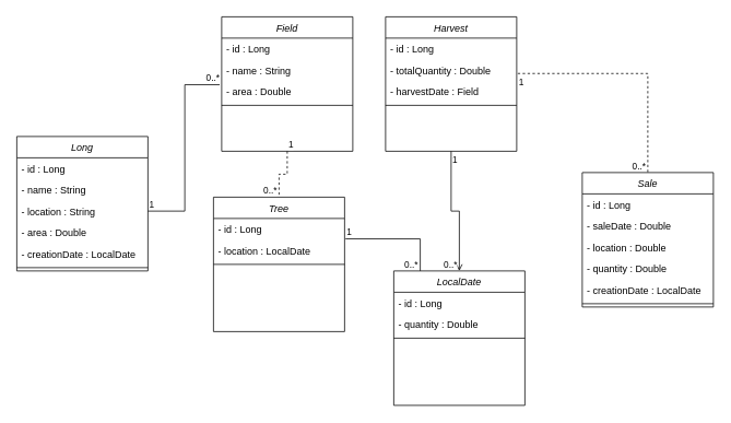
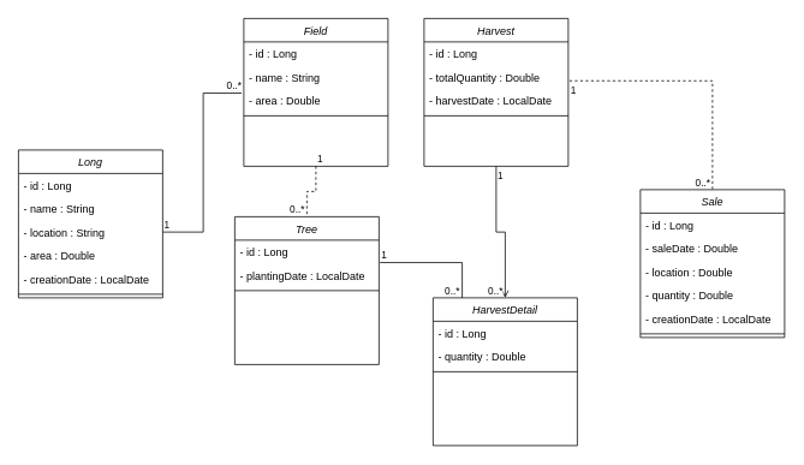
  <mxCell id="0" />
  <mxCell id="1" parent="0" />
  <mxCell id="2" value="Long" style="swimlane;fontStyle=2;align=center;verticalAlign=top;childLayout=stackLayout;horizontal=1;startSize=26;horizontalStack=0;resizeParent=1;resizeLast=0;collapsible=1;marginBottom=0;rounded=0;shadow=0;strokeWidth=1;" parent="1" vertex="1"><mxGeometry x="20" y="166" width="160" height="164" as="geometry"><mxRectangle x="230" y="140" width="160" height="26" as="alternateBounds" /></mxGeometry></mxCell>
  <mxCell id="3" value="- id : Long" style="text;align=left;verticalAlign=top;spacingLeft=4;spacingRight=4;overflow=hidden;rotatable=0;points=[[0,0.5],[1,0.5]];portConstraint=eastwest;" parent="2" vertex="1"><mxGeometry y="26" width="160" height="26" as="geometry" /></mxCell>
  <mxCell id="4" value="- name : String" style="text;align=left;verticalAlign=top;spacingLeft=4;spacingRight=4;overflow=hidden;rotatable=0;points=[[0,0.5],[1,0.5]];portConstraint=eastwest;" vertex="1" parent="2"><mxGeometry y="52" width="160" height="26" as="geometry" /></mxCell>
  <mxCell id="5" value="- location : String" style="text;align=left;verticalAlign=top;spacingLeft=4;spacingRight=4;overflow=hidden;rotatable=0;points=[[0,0.5],[1,0.5]];portConstraint=eastwest;" vertex="1" parent="2"><mxGeometry y="78" width="160" height="26" as="geometry" /></mxCell>
  <mxCell id="6" value="- area : Double " style="text;align=left;verticalAlign=top;spacingLeft=4;spacingRight=4;overflow=hidden;rotatable=0;points=[[0,0.5],[1,0.5]];portConstraint=eastwest;" vertex="1" parent="2"><mxGeometry y="104" width="160" height="26" as="geometry" /></mxCell>
  <mxCell id="7" value="- creationDate : LocalDate" style="text;align=left;verticalAlign=top;spacingLeft=4;spacingRight=4;overflow=hidden;rotatable=0;points=[[0,0.5],[1,0.5]];portConstraint=eastwest;" vertex="1" parent="2"><mxGeometry y="130" width="160" height="26" as="geometry" /></mxCell>
  <mxCell id="8" value="" style="line;html=1;strokeWidth=1;align=left;verticalAlign=middle;spacingTop=-1;spacingLeft=3;spacingRight=3;rotatable=0;labelPosition=right;points=[];portConstraint=eastwest;" parent="2" vertex="1"><mxGeometry y="156" width="160" height="8" as="geometry" /></mxCell>
  <mxCell id="9" value="Field" style="swimlane;fontStyle=2;align=center;verticalAlign=top;childLayout=stackLayout;horizontal=1;startSize=26;horizontalStack=0;resizeParent=1;resizeLast=0;collapsible=1;marginBottom=0;rounded=0;shadow=0;strokeWidth=1;" vertex="1" parent="1"><mxGeometry x="270" y="20" width="160" height="164" as="geometry"><mxRectangle x="230" y="140" width="160" height="26" as="alternateBounds" /></mxGeometry></mxCell>
  <mxCell id="10" value="- id : Long" style="text;align=left;verticalAlign=top;spacingLeft=4;spacingRight=4;overflow=hidden;rotatable=0;points=[[0,0.5],[1,0.5]];portConstraint=eastwest;" vertex="1" parent="9"><mxGeometry y="26" width="160" height="26" as="geometry" /></mxCell>
  <mxCell id="11" value="- name : String" style="text;align=left;verticalAlign=top;spacingLeft=4;spacingRight=4;overflow=hidden;rotatable=0;points=[[0,0.5],[1,0.5]];portConstraint=eastwest;" vertex="1" parent="9"><mxGeometry y="52" width="160" height="26" as="geometry" /></mxCell>
  <mxCell id="12" value="- area : Double " style="text;align=left;verticalAlign=top;spacingLeft=4;spacingRight=4;overflow=hidden;rotatable=0;points=[[0,0.5],[1,0.5]];portConstraint=eastwest;" vertex="1" parent="9"><mxGeometry y="78" width="160" height="26" as="geometry" /></mxCell>
  <mxCell id="13" value="" style="line;html=1;strokeWidth=1;align=left;verticalAlign=middle;spacingTop=-1;spacingLeft=3;spacingRight=3;rotatable=0;labelPosition=right;points=[];portConstraint=eastwest;" vertex="1" parent="9"><mxGeometry y="104" width="160" height="8" as="geometry" /></mxCell>
  <mxCell id="14" value="Tree" style="swimlane;fontStyle=2;align=center;verticalAlign=top;childLayout=stackLayout;horizontal=1;startSize=26;horizontalStack=0;resizeParent=1;resizeLast=0;collapsible=1;marginBottom=0;rounded=0;shadow=0;strokeWidth=1;" vertex="1" parent="1"><mxGeometry x="260" y="240" width="160" height="164" as="geometry"><mxRectangle x="230" y="140" width="160" height="26" as="alternateBounds" /></mxGeometry></mxCell>
  <mxCell id="15" value="- id : Long" style="text;align=left;verticalAlign=top;spacingLeft=4;spacingRight=4;overflow=hidden;rotatable=0;points=[[0,0.5],[1,0.5]];portConstraint=eastwest;" vertex="1" parent="14"><mxGeometry y="26" width="160" height="26" as="geometry" /></mxCell>
- <mxCell id="16" value="- location : LocalDate" style="text;align=left;verticalAlign=top;spacingLeft=4;spacingRight=4;overflow=hidden;rotatable=0;points=[[0,0.5],[1,0.5]];portConstraint=eastwest;" vertex="1" parent="14"><mxGeometry y="52" width="160" height="26" as="geometry" /></mxCell>
+ <mxCell id="16" value="- plantingDate : LocalDate" style="text;align=left;verticalAlign=top;spacingLeft=4;spacingRight=4;overflow=hidden;rotatable=0;points=[[0,0.5],[1,0.5]];portConstraint=eastwest;" vertex="1" parent="14"><mxGeometry y="52" width="160" height="26" as="geometry" /></mxCell>
  <mxCell id="17" value="" style="line;html=1;strokeWidth=1;align=left;verticalAlign=middle;spacingTop=-1;spacingLeft=3;spacingRight=3;rotatable=0;labelPosition=right;points=[];portConstraint=eastwest;" vertex="1" parent="14"><mxGeometry y="78" width="160" height="8" as="geometry" /></mxCell>
  <mxCell id="18" value="Harvest" style="swimlane;fontStyle=2;align=center;verticalAlign=top;childLayout=stackLayout;horizontal=1;startSize=26;horizontalStack=0;resizeParent=1;resizeLast=0;collapsible=1;marginBottom=0;rounded=0;shadow=0;strokeWidth=1;" vertex="1" parent="1"><mxGeometry x="470" y="20" width="160" height="164" as="geometry"><mxRectangle x="230" y="140" width="160" height="26" as="alternateBounds" /></mxGeometry></mxCell>
  <mxCell id="19" value="- id : Long" style="text;align=left;verticalAlign=top;spacingLeft=4;spacingRight=4;overflow=hidden;rotatable=0;points=[[0,0.5],[1,0.5]];portConstraint=eastwest;" vertex="1" parent="18"><mxGeometry y="26" width="160" height="26" as="geometry" /></mxCell>
  <mxCell id="20" value="- totalQuantity : Double " style="text;align=left;verticalAlign=top;spacingLeft=4;spacingRight=4;overflow=hidden;rotatable=0;points=[[0,0.5],[1,0.5]];portConstraint=eastwest;" vertex="1" parent="18"><mxGeometry y="52" width="160" height="26" as="geometry" /></mxCell>
- <mxCell id="21" value="- harvestDate : Field" style="text;align=left;verticalAlign=top;spacingLeft=4;spacingRight=4;overflow=hidden;rotatable=0;points=[[0,0.5],[1,0.5]];portConstraint=eastwest;" vertex="1" parent="18"><mxGeometry y="78" width="160" height="26" as="geometry" /></mxCell>
+ <mxCell id="21" value="- harvestDate : LocalDate" style="text;align=left;verticalAlign=top;spacingLeft=4;spacingRight=4;overflow=hidden;rotatable=0;points=[[0,0.5],[1,0.5]];portConstraint=eastwest;" vertex="1" parent="18"><mxGeometry y="78" width="160" height="26" as="geometry" /></mxCell>
  <mxCell id="22" value="" style="line;html=1;strokeWidth=1;align=left;verticalAlign=middle;spacingTop=-1;spacingLeft=3;spacingRight=3;rotatable=0;labelPosition=right;points=[];portConstraint=eastwest;" vertex="1" parent="18"><mxGeometry y="104" width="160" height="8" as="geometry" /></mxCell>
- <mxCell id="23" value="LocalDate" style="swimlane;fontStyle=2;align=center;verticalAlign=top;childLayout=stackLayout;horizontal=1;startSize=26;horizontalStack=0;resizeParent=1;resizeLast=0;collapsible=1;marginBottom=0;rounded=0;shadow=0;strokeWidth=1;" vertex="1" parent="1"><mxGeometry x="480" y="330" width="160" height="164" as="geometry"><mxRectangle x="230" y="140" width="160" height="26" as="alternateBounds" /></mxGeometry></mxCell>
+ <mxCell id="23" value="HarvestDetail" style="swimlane;fontStyle=2;align=center;verticalAlign=top;childLayout=stackLayout;horizontal=1;startSize=26;horizontalStack=0;resizeParent=1;resizeLast=0;collapsible=1;marginBottom=0;rounded=0;shadow=0;strokeWidth=1;" vertex="1" parent="1"><mxGeometry x="480" y="330" width="160" height="164" as="geometry"><mxRectangle x="230" y="140" width="160" height="26" as="alternateBounds" /></mxGeometry></mxCell>
  <mxCell id="24" value="- id : Long" style="text;align=left;verticalAlign=top;spacingLeft=4;spacingRight=4;overflow=hidden;rotatable=0;points=[[0,0.5],[1,0.5]];portConstraint=eastwest;" vertex="1" parent="23"><mxGeometry y="26" width="160" height="26" as="geometry" /></mxCell>
  <mxCell id="25" value="- quantity : Double " style="text;align=left;verticalAlign=top;spacingLeft=4;spacingRight=4;overflow=hidden;rotatable=0;points=[[0,0.5],[1,0.5]];portConstraint=eastwest;" vertex="1" parent="23"><mxGeometry y="52" width="160" height="26" as="geometry" /></mxCell>
  <mxCell id="26" value="" style="line;html=1;strokeWidth=1;align=left;verticalAlign=middle;spacingTop=-1;spacingLeft=3;spacingRight=3;rotatable=0;labelPosition=right;points=[];portConstraint=eastwest;" vertex="1" parent="23"><mxGeometry y="78" width="160" height="8" as="geometry" /></mxCell>
  <mxCell id="27" value="Sale" style="swimlane;fontStyle=2;align=center;verticalAlign=top;childLayout=stackLayout;horizontal=1;startSize=26;horizontalStack=0;resizeParent=1;resizeLast=0;collapsible=1;marginBottom=0;rounded=0;shadow=0;strokeWidth=1;" vertex="1" parent="1"><mxGeometry x="710" y="210" width="160" height="164" as="geometry"><mxRectangle x="230" y="140" width="160" height="26" as="alternateBounds" /></mxGeometry></mxCell>
  <mxCell id="28" value="- id : Long" style="text;align=left;verticalAlign=top;spacingLeft=4;spacingRight=4;overflow=hidden;rotatable=0;points=[[0,0.5],[1,0.5]];portConstraint=eastwest;" vertex="1" parent="27"><mxGeometry y="26" width="160" height="26" as="geometry" /></mxCell>
  <mxCell id="29" value="- saleDate : Double " style="text;align=left;verticalAlign=top;spacingLeft=4;spacingRight=4;overflow=hidden;rotatable=0;points=[[0,0.5],[1,0.5]];portConstraint=eastwest;" vertex="1" parent="27"><mxGeometry y="52" width="160" height="26" as="geometry" /></mxCell>
  <mxCell id="30" value="- location : Double " style="text;align=left;verticalAlign=top;spacingLeft=4;spacingRight=4;overflow=hidden;rotatable=0;points=[[0,0.5],[1,0.5]];portConstraint=eastwest;" vertex="1" parent="27"><mxGeometry y="78" width="160" height="26" as="geometry" /></mxCell>
  <mxCell id="31" value="- quantity : Double " style="text;align=left;verticalAlign=top;spacingLeft=4;spacingRight=4;overflow=hidden;rotatable=0;points=[[0,0.5],[1,0.5]];portConstraint=eastwest;" vertex="1" parent="27"><mxGeometry y="104" width="160" height="26" as="geometry" /></mxCell>
  <mxCell id="32" value="- creationDate : LocalDate" style="text;align=left;verticalAlign=top;spacingLeft=4;spacingRight=4;overflow=hidden;rotatable=0;points=[[0,0.5],[1,0.5]];portConstraint=eastwest;" vertex="1" parent="27"><mxGeometry y="130" width="160" height="26" as="geometry" /></mxCell>
  <mxCell id="33" value="" style="line;html=1;strokeWidth=1;align=left;verticalAlign=middle;spacingTop=-1;spacingLeft=3;spacingRight=3;rotatable=0;labelPosition=right;points=[];portConstraint=eastwest;" vertex="1" parent="27"><mxGeometry y="156" width="160" height="8" as="geometry" /></mxCell>
  <mxCell id="34" value="" style="endArrow=none;html=1;edgeStyle=orthogonalEdgeStyle;rounded=0;entryX=-0.015;entryY=0.186;entryDx=0;entryDy=0;entryPerimeter=0;exitX=1;exitY=0.5;exitDx=0;exitDy=0;" edge="1" parent="1" source="5" target="12"><mxGeometry relative="1" as="geometry"><mxPoint x="-20" y="180" as="sourcePoint" /><mxPoint x="140" y="180" as="targetPoint" /></mxGeometry></mxCell>
  <mxCell id="35" value="1" style="edgeLabel;resizable=0;html=1;align=left;verticalAlign=bottom;" connectable="0" vertex="1" parent="34"><mxGeometry x="-1" relative="1" as="geometry" /></mxCell>
  <mxCell id="36" value="0..*" style="edgeLabel;resizable=0;html=1;align=right;verticalAlign=bottom;" connectable="0" vertex="1" parent="34"><mxGeometry x="1" relative="1" as="geometry" /></mxCell>
  <mxCell id="37" value="" style="endArrow=none;html=1;edgeStyle=orthogonalEdgeStyle;rounded=0;entryX=0.5;entryY=0;entryDx=0;entryDy=0;exitX=0.5;exitY=1;exitDx=0;exitDy=0;dashed=1;" edge="1" parent="1" source="9" target="14"><mxGeometry relative="1" as="geometry"><mxPoint x="180" y="341" as="sourcePoint" /><mxPoint x="238" y="323" as="targetPoint" /></mxGeometry></mxCell>
  <mxCell id="38" value="1" style="edgeLabel;resizable=0;html=1;align=left;verticalAlign=bottom;" connectable="0" vertex="1" parent="37"><mxGeometry x="-1" relative="1" as="geometry" /></mxCell>
  <mxCell id="39" value="0..*" style="edgeLabel;resizable=0;html=1;align=right;verticalAlign=bottom;" connectable="0" vertex="1" parent="37"><mxGeometry x="1" relative="1" as="geometry"><mxPoint x="-2" as="offset" /></mxGeometry></mxCell>
  <mxCell id="40" value="" style="endArrow=none;html=1;edgeStyle=orthogonalEdgeStyle;rounded=0;entryX=0.202;entryY=0;entryDx=0;entryDy=0;exitX=1.007;exitY=0.956;exitDx=0;exitDy=0;exitPerimeter=0;entryPerimeter=0;" edge="1" parent="1" source="15" target="23"><mxGeometry relative="1" as="geometry"><mxPoint x="520" y="320" as="sourcePoint" /><mxPoint x="560" y="320" as="targetPoint" /></mxGeometry></mxCell>
  <mxCell id="41" value="1" style="edgeLabel;resizable=0;html=1;align=left;verticalAlign=bottom;" connectable="0" vertex="1" parent="40"><mxGeometry x="-1" relative="1" as="geometry" /></mxCell>
  <mxCell id="42" value="0..*" style="edgeLabel;resizable=0;html=1;align=right;verticalAlign=bottom;" connectable="0" vertex="1" parent="40"><mxGeometry x="1" relative="1" as="geometry"><mxPoint x="-2" as="offset" /></mxGeometry></mxCell>
  <mxCell id="43" value="" style="endArrow=open;html=1;edgeStyle=orthogonalEdgeStyle;rounded=0;entryX=0.5;entryY=0;entryDx=0;entryDy=0;exitX=0.5;exitY=1;exitDx=0;exitDy=0;" edge="1" parent="1" source="18" target="23"><mxGeometry relative="1" as="geometry"><mxPoint x="431" y="301" as="sourcePoint" /><mxPoint x="522" y="340" as="targetPoint" /></mxGeometry></mxCell>
  <mxCell id="44" value="1" style="edgeLabel;resizable=0;html=1;align=left;verticalAlign=bottom;" connectable="0" vertex="1" parent="43"><mxGeometry x="-1" relative="1" as="geometry"><mxPoint y="19" as="offset" /></mxGeometry></mxCell>
  <mxCell id="45" value="0..*" style="edgeLabel;resizable=0;html=1;align=right;verticalAlign=bottom;" connectable="0" vertex="1" parent="43"><mxGeometry x="1" relative="1" as="geometry"><mxPoint x="-2" as="offset" /></mxGeometry></mxCell>
  <mxCell id="46" value="" style="endArrow=none;html=1;edgeStyle=orthogonalEdgeStyle;rounded=0;entryX=0.5;entryY=0;entryDx=0;entryDy=0;exitX=1.008;exitY=0.66;exitDx=0;exitDy=0;exitPerimeter=0;dashed=1;" edge="1" parent="1" source="20" target="27"><mxGeometry relative="1" as="geometry"><mxPoint x="710" y="80" as="sourcePoint" /><mxPoint x="720" y="180" as="targetPoint" /></mxGeometry></mxCell>
  <mxCell id="47" value="1" style="edgeLabel;resizable=0;html=1;align=left;verticalAlign=bottom;" connectable="0" vertex="1" parent="46"><mxGeometry x="-1" relative="1" as="geometry"><mxPoint y="19" as="offset" /></mxGeometry></mxCell>
  <mxCell id="48" value="0..*" style="edgeLabel;resizable=0;html=1;align=right;verticalAlign=bottom;" connectable="0" vertex="1" parent="46"><mxGeometry x="1" relative="1" as="geometry"><mxPoint x="-2" as="offset" /></mxGeometry></mxCell>
